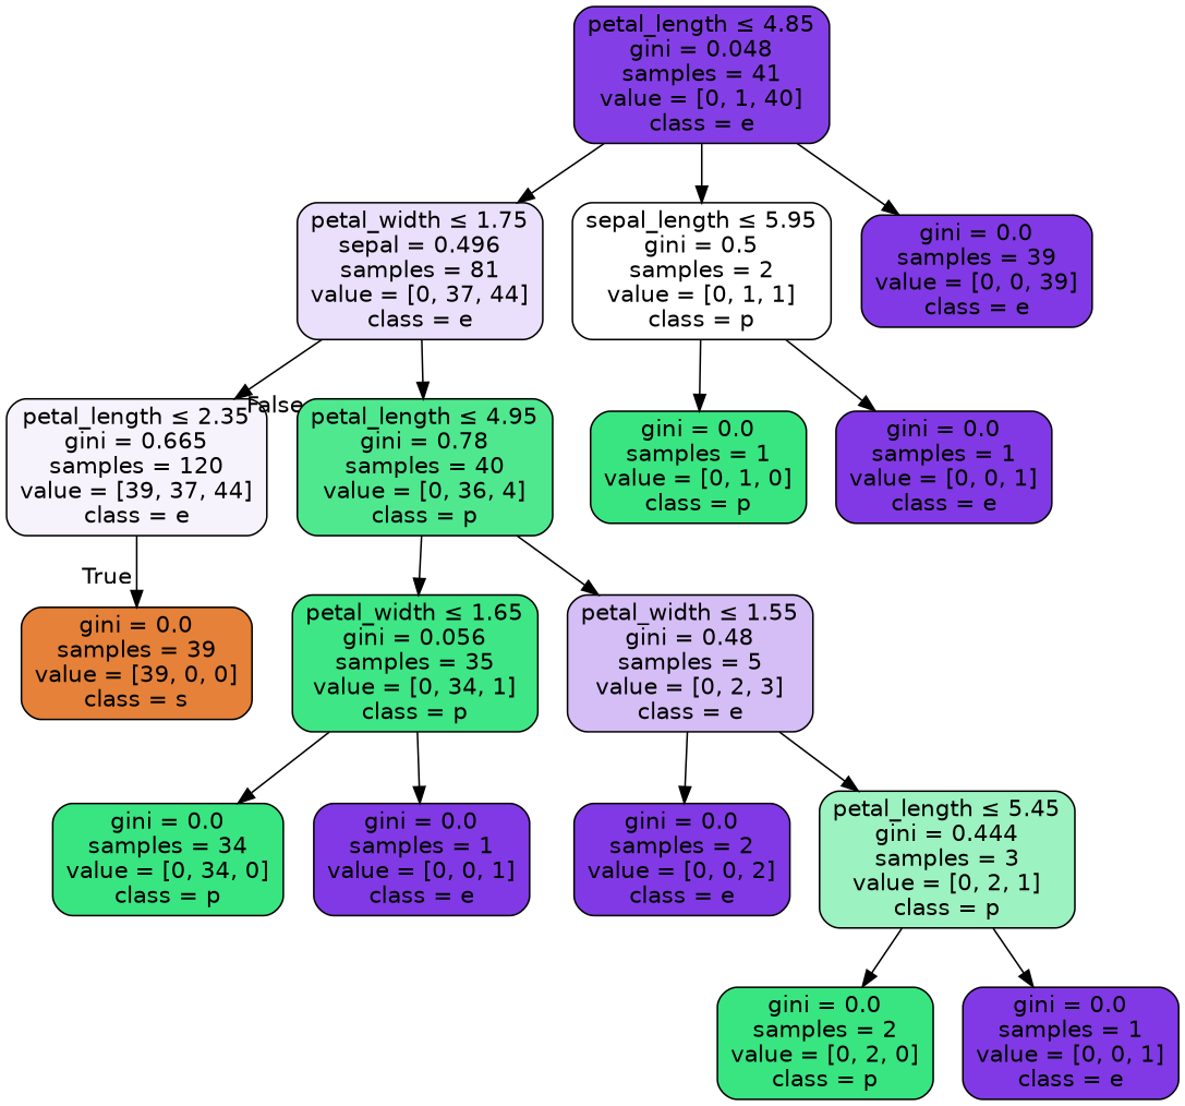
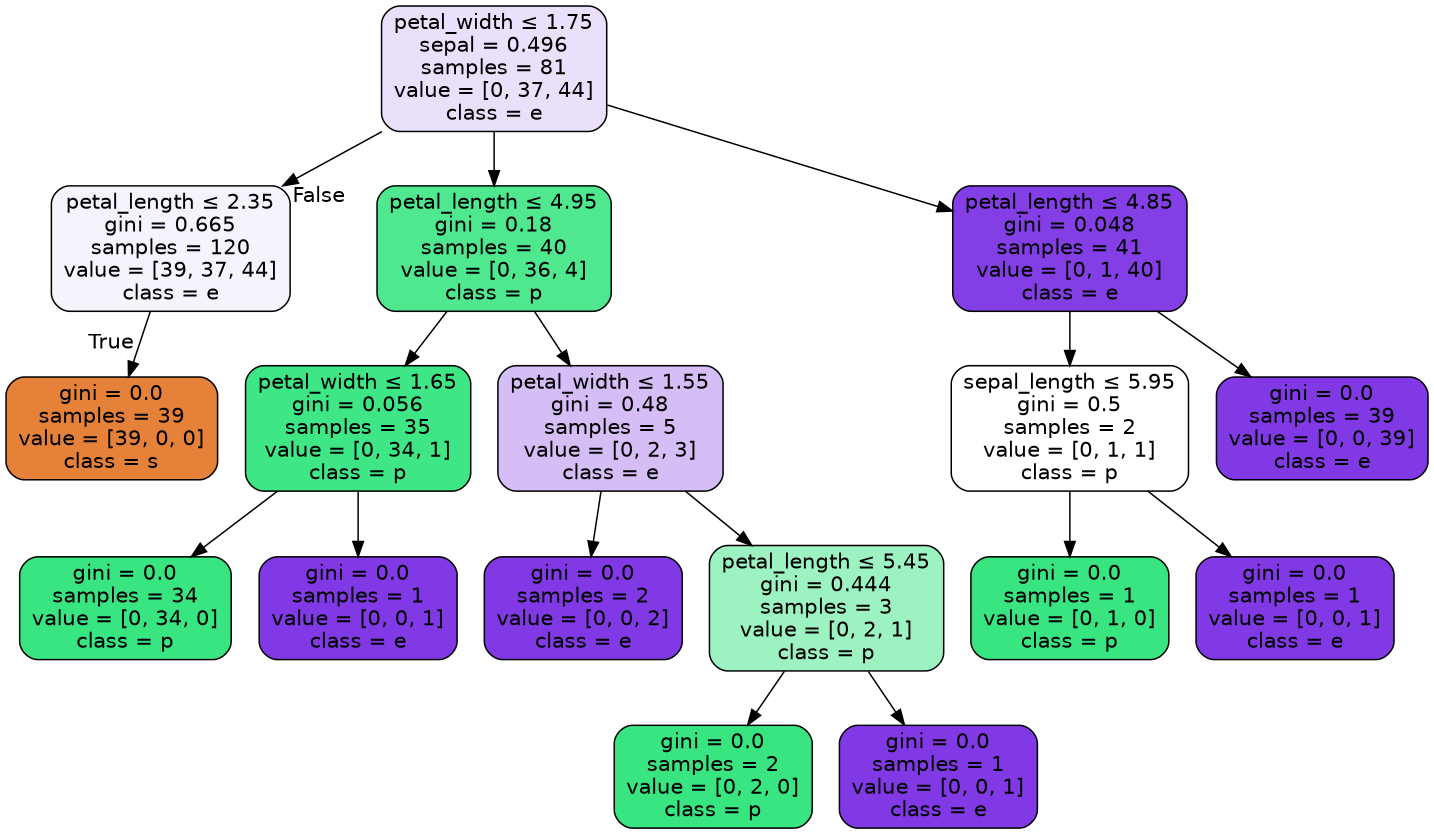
  digraph {
    node [color=black fillcolor="#8139e5" fontname=helvetica shape=box style="filled, rounded"]
    edge [fontname=helvetica]
    n1 [fillcolor="#f7f3fd" label=<petal_length &le; 2.35<br/>gini = 0.665<br/>samples = 120<br/>value = [39, 37, 44]<br/>class = e>]
    n2 [fillcolor="#e58139" label=<gini = 0.0<br/>samples = 39<br/>value = [39, 0, 0]<br/>class = s>]
    n3 [fillcolor="#ebe0fb" label=<petal_width &le; 1.75<br/>sepal = 0.496<br/>samples = 81<br/>value = [0, 37, 44]<br/>class = e>]
-   n4 [fillcolor="#4fe88f" label=<petal_length &le; 4.95<br/>gini = 0.78<br/>samples = 40<br/>value = [0, 36, 4]<br/>class = p>]
+   n4 [fillcolor="#4fe88f" label=<petal_length &le; 4.95<br/>gini = 0.18<br/>samples = 40<br/>value = [0, 36, 4]<br/>class = p>]
    n5 [fillcolor="#843ee6" label=<petal_length &le; 4.85<br/>gini = 0.048<br/>samples = 41<br/>value = [0, 1, 40]<br/>class = e>]
    n6 [fillcolor="#3fe685" label=<petal_width &le; 1.65<br/>gini = 0.056<br/>samples = 35<br/>value = [0, 34, 1]<br/>class = p>]
    n7 [fillcolor="#d5bdf6" label=<petal_width &le; 1.55<br/>gini = 0.48<br/>samples = 5<br/>value = [0, 2, 3]<br/>class = e>]
    n8 [fillcolor="#ffffff" label=<sepal_length &le; 5.95<br/>gini = 0.5<br/>samples = 2<br/>value = [0, 1, 1]<br/>class = p>]
    n9 [label=<gini = 0.0<br/>samples = 39<br/>value = [0, 0, 39]<br/>class = e>]
    n10 [fillcolor="#39e581" label=<gini = 0.0<br/>samples = 34<br/>value = [0, 34, 0]<br/>class = p>]
    n11 [label=<gini = 0.0<br/>samples = 1<br/>value = [0, 0, 1]<br/>class = e>]
    n12 [label=<gini = 0.0<br/>samples = 2<br/>value = [0, 0, 2]<br/>class = e>]
    n13 [fillcolor="#9cf2c0" label=<petal_length &le; 5.45<br/>gini = 0.444<br/>samples = 3<br/>value = [0, 2, 1]<br/>class = p>]
    n14 [fillcolor="#39e581" label=<gini = 0.0<br/>samples = 2<br/>value = [0, 2, 0]<br/>class = p>]
    n15 [label=<gini = 0.0<br/>samples = 1<br/>value = [0, 0, 1]<br/>class = e>]
    n16 [fillcolor="#39e581" label=<gini = 0.0<br/>samples = 1<br/>value = [0, 1, 0]<br/>class = p>]
    n17 [label=<gini = 0.0<br/>samples = 1<br/>value = [0, 0, 1]<br/>class = e>]
    n1 -> n2 [headlabel=True labelangle=45 labeldistance=2.5]
    n3 -> n1 [headlabel=False labelangle=-45 labeldistance=2.5]
    n3 -> n4
-   n5 -> n3
+   n3 -> n5
    n4 -> n6
    n4 -> n7
    n5 -> n8
    n5 -> n9
    n6 -> n10
    n6 -> n11
    n7 -> n12
    n7 -> n13
    n8 -> n16
    n8 -> n17
    n13 -> n14
    n13 -> n15
  }
